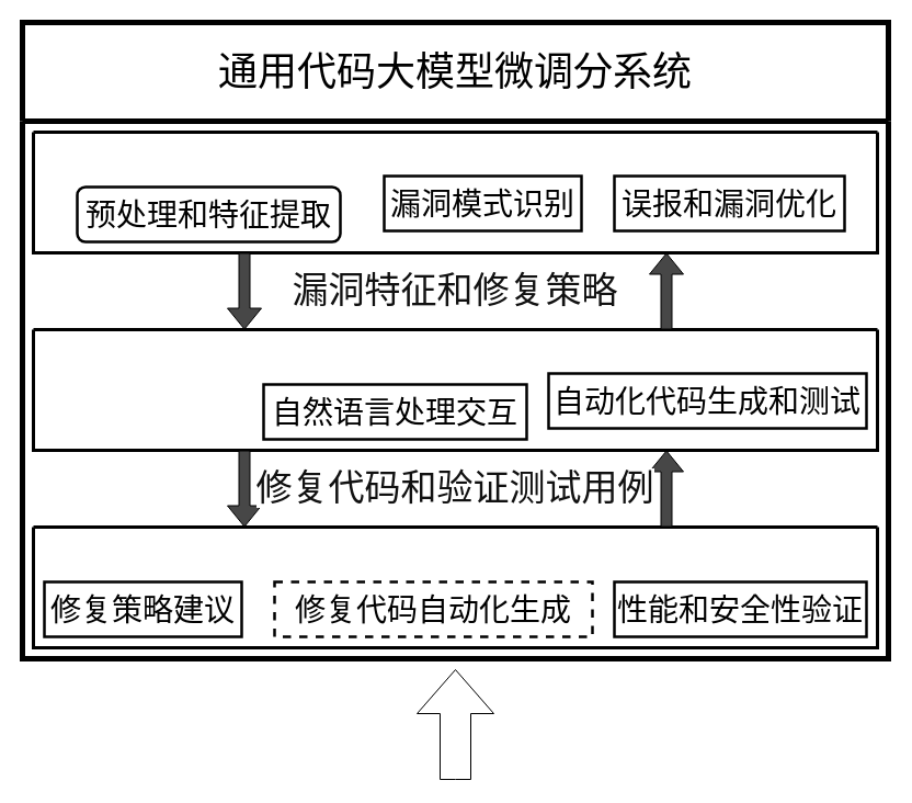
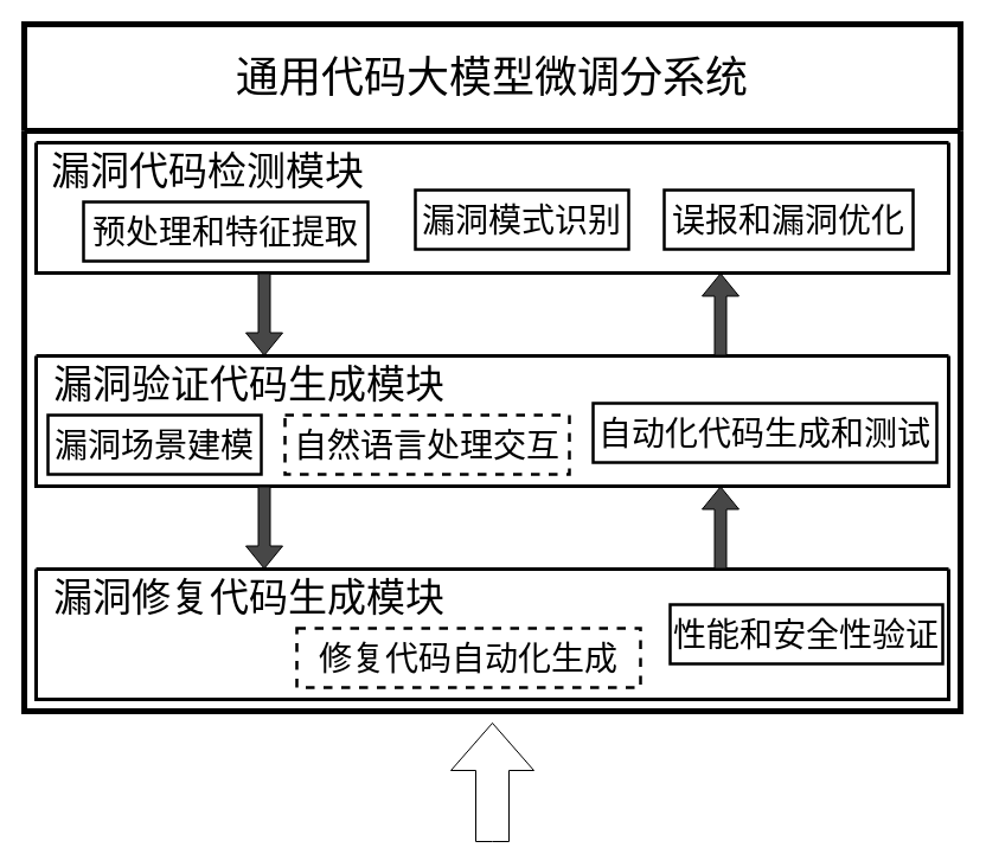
  <mxCell id="0" />
  <mxCell id="1" parent="0" />
  <mxCell id="2" value="&lt;font style=&quot;font-size: 36px; font-weight: normal;&quot;&gt;通用代码大模型微调分系统&lt;/font&gt;" style="swimlane;whiteSpace=wrap;html=1;fontSize=5;strokeWidth=5;startSize=90;" vertex="1" parent="1"><mxGeometry x="20" y="20" width="790" height="580" as="geometry" /></mxCell>
  <mxCell id="3" value="" style="swimlane;startSize=0;fillColor=none;strokeWidth=3;" vertex="1" parent="2"><mxGeometry x="10" y="460" width="770" height="110" as="geometry" /></mxCell>
- <mxCell id="4" value="&lt;font face=&quot;Times New Roman&quot; style=&quot;font-size: 28px;&quot;&gt;修复策略建议&lt;/font&gt;" style="rounded=0;whiteSpace=wrap;html=1;fillColor=none;strokeWidth=2.5;fontFamily=宋体;fontSize=33;" vertex="1" parent="3"><mxGeometry x="10" y="50" width="180" height="50" as="geometry" /></mxCell>
  <mxCell id="5" value="&lt;font face=&quot;Times New Roman&quot; style=&quot;font-size: 28px;&quot;&gt;修复代码自动化生成&lt;/font&gt;" style="rounded=0;whiteSpace=wrap;html=1;fillColor=none;strokeWidth=2.5;fontFamily=宋体;fontSize=33;dashed=1;" vertex="1" parent="3"><mxGeometry x="220" y="50" width="290" height="50" as="geometry" /></mxCell>
- <mxCell id="6" value="&lt;font face=&quot;Times New Roman&quot; style=&quot;font-size: 28px;&quot;&gt;性能和安全性验证&lt;/font&gt;" style="rounded=0;whiteSpace=wrap;html=1;fillColor=none;strokeWidth=2.5;fontFamily=宋体;fontSize=33;" vertex="1" parent="3"><mxGeometry x="530" y="50" width="230" height="50" as="geometry" /></mxCell>
+ <mxCell id="6" value="&lt;font face=&quot;Times New Roman&quot; style=&quot;font-size: 28px;&quot;&gt;性能和安全性验证&lt;/font&gt;" style="rounded=0;whiteSpace=wrap;html=1;fillColor=none;strokeWidth=2.5;fontFamily=宋体;fontSize=33;" vertex="1" parent="3"><mxGeometry x="535" y="30" width="230" height="50" as="geometry" /></mxCell>
+ <mxCell id="7" value="漏洞修复代码生成模块" style="text;html=1;align=center;verticalAlign=middle;whiteSpace=wrap;rounded=0;fontFamily=宋体;fontSize=33;" vertex="1" parent="3"><mxGeometry x="10" width="340" height="50" as="geometry" /></mxCell>
  <mxCell id="8" value="" style="swimlane;startSize=0;fillColor=none;strokeWidth=3;" vertex="1" parent="2"><mxGeometry x="10" y="280" width="770" height="110" as="geometry" /></mxCell>
- <mxCell id="10" value="&lt;font face=&quot;Times New Roman&quot; style=&quot;font-size: 28px;&quot;&gt;自然语言处理交互&lt;/font&gt;" style="rounded=0;whiteSpace=wrap;html=1;fillColor=none;strokeWidth=2.5;fontFamily=宋体;fontSize=33;" vertex="1" parent="8"><mxGeometry x="210" y="50" width="240" height="50" as="geometry" /></mxCell>
+ <mxCell id="9" value="&lt;font face=&quot;Times New Roman&quot; style=&quot;font-size: 28px;&quot;&gt;漏洞场景建模&lt;/font&gt;" style="rounded=0;whiteSpace=wrap;html=1;fillColor=none;strokeWidth=2.5;fontFamily=宋体;fontSize=33;" vertex="1" parent="8"><mxGeometry x="10" y="50" width="180" height="50" as="geometry" /></mxCell>
+ <mxCell id="10" value="&lt;font face=&quot;Times New Roman&quot; style=&quot;font-size: 28px;&quot;&gt;自然语言处理交互&lt;/font&gt;" style="rounded=0;whiteSpace=wrap;html=1;fillColor=none;strokeWidth=2.5;fontFamily=宋体;fontSize=33;dashed=1;" vertex="1" parent="8"><mxGeometry x="210" y="50" width="240" height="50" as="geometry" /></mxCell>
  <mxCell id="11" value="&lt;font face=&quot;Times New Roman&quot; style=&quot;font-size: 28px;&quot;&gt;自动化代码生成和测试&lt;/font&gt;" style="rounded=0;whiteSpace=wrap;html=1;fillColor=none;strokeWidth=2.5;fontFamily=宋体;fontSize=33;" vertex="1" parent="8"><mxGeometry x="470" y="40" width="290" height="50" as="geometry" /></mxCell>
+ <mxCell id="12" value="漏洞验证代码生成模块" style="text;html=1;align=center;verticalAlign=middle;whiteSpace=wrap;rounded=0;fontFamily=宋体;fontSize=33;" vertex="1" parent="8"><mxGeometry x="10" width="340" height="50" as="geometry" /></mxCell>
  <mxCell id="13" value="" style="swimlane;startSize=0;fillColor=none;strokeWidth=3;" vertex="1" parent="2"><mxGeometry x="10" y="100" width="770" height="110" as="geometry" /></mxCell>
- <mxCell id="14" value="&lt;font face=&quot;Times New Roman&quot; style=&quot;font-size: 28px;&quot;&gt;预处理和特征提取&lt;/font&gt;" style="whiteSpace=wrap;html=1;fillColor=none;strokeWidth=2.5;fontFamily=宋体;fontSize=33;rounded=1;" vertex="1" parent="13"><mxGeometry x="40" y="50" width="240" height="50" as="geometry" /></mxCell>
+ <mxCell id="14" value="&lt;font face=&quot;Times New Roman&quot; style=&quot;font-size: 28px;&quot;&gt;预处理和特征提取&lt;/font&gt;" style="rounded=0;whiteSpace=wrap;html=1;fillColor=none;strokeWidth=2.5;fontFamily=宋体;fontSize=33;" vertex="1" parent="13"><mxGeometry x="40" y="50" width="240" height="50" as="geometry" /></mxCell>
  <mxCell id="15" value="&lt;font face=&quot;Times New Roman&quot; style=&quot;font-size: 28px;&quot;&gt;漏洞模式识别&lt;/font&gt;" style="rounded=0;whiteSpace=wrap;html=1;fillColor=none;strokeWidth=2.5;fontFamily=宋体;fontSize=33;" vertex="1" parent="13"><mxGeometry x="320" y="40" width="180" height="50" as="geometry" /></mxCell>
  <mxCell id="16" value="&lt;font face=&quot;Times New Roman&quot; style=&quot;font-size: 28px;&quot;&gt;误报和漏洞优化&lt;/font&gt;" style="rounded=0;whiteSpace=wrap;html=1;fillColor=none;strokeWidth=2.5;fontFamily=宋体;fontSize=33;" vertex="1" parent="13"><mxGeometry x="530" y="40" width="210" height="50" as="geometry" /></mxCell>
+ <mxCell id="17" value="漏洞代码检测模块" style="text;html=1;align=center;verticalAlign=middle;whiteSpace=wrap;rounded=0;fontFamily=宋体;fontSize=33;" vertex="1" parent="13"><mxGeometry x="10" width="270" height="50" as="geometry" /></mxCell>
  <mxCell id="18" value="" style="shape=flexArrow;endArrow=classic;html=1;rounded=0;entryX=0.75;entryY=1;entryDx=0;entryDy=0;exitX=0.75;exitY=0;exitDx=0;exitDy=0;fillColor=#474747;" edge="1" parent="2" source="8" target="13"><mxGeometry width="50" height="50" relative="1" as="geometry"><mxPoint x="596" y="280" as="sourcePoint" /><mxPoint x="596.42" y="209.89" as="targetPoint" /></mxGeometry></mxCell>
  <mxCell id="19" value="" style="shape=flexArrow;endArrow=classic;html=1;rounded=0;entryX=0.75;entryY=1;entryDx=0;entryDy=0;exitX=0.75;exitY=0;exitDx=0;exitDy=0;fillColor=#474747;" edge="1" parent="2" source="3" target="8"><mxGeometry width="50" height="50" relative="1" as="geometry"><mxPoint x="597" y="460.11" as="sourcePoint" /><mxPoint x="597.42" y="390" as="targetPoint" /></mxGeometry></mxCell>
  <mxCell id="20" value="" style="shape=flexArrow;endArrow=classic;html=1;rounded=0;entryX=0.25;entryY=0;entryDx=0;entryDy=0;exitX=0.25;exitY=1;exitDx=0;exitDy=0;fillColor=#474747;" edge="1" parent="2" source="13" target="8"><mxGeometry width="50" height="50" relative="1" as="geometry"><mxPoint x="184" y="280" as="sourcePoint" /><mxPoint x="184.42" y="209.89" as="targetPoint" /></mxGeometry></mxCell>
  <mxCell id="21" value="" style="shape=flexArrow;endArrow=classic;html=1;rounded=0;entryX=0.25;entryY=0;entryDx=0;entryDy=0;exitX=0.25;exitY=1;exitDx=0;exitDy=0;fillColor=#474747;" edge="1" parent="2" source="8" target="3"><mxGeometry width="50" height="50" relative="1" as="geometry"><mxPoint x="200" y="389.5" as="sourcePoint" /><mxPoint x="201" y="459.5" as="targetPoint" /></mxGeometry></mxCell>
- <mxCell id="22" value="&lt;span style=&quot;color: rgb(17, 17, 17); text-align: start; background-color: rgb(255, 255, 255); font-size: 33px;&quot;&gt;&lt;font style=&quot;font-size: 33px;&quot;&gt;漏洞特征和修复策略&lt;/font&gt;&lt;/span&gt;" style="text;html=1;align=center;verticalAlign=middle;whiteSpace=wrap;rounded=0;fontFamily=宋体;fontSize=33;" vertex="1" parent="2"><mxGeometry x="230" y="220" width="330" height="50" as="geometry" /></mxCell>
- <mxCell id="23" value="&lt;span style=&quot;color: rgb(17, 17, 17); font-size: 33px; text-align: start; background-color: rgb(255, 255, 255);&quot;&gt;修复代码和验证测试用例&lt;/span&gt;" style="text;html=1;align=center;verticalAlign=middle;whiteSpace=wrap;rounded=0;fontFamily=宋体;fontSize=33;" vertex="1" parent="2"><mxGeometry x="210" y="400" width="370" height="50" as="geometry" /></mxCell>
  <mxCell id="24" value="" style="html=1;shadow=0;dashed=0;align=center;verticalAlign=middle;shape=mxgraph.arrows2.arrow;dy=0.6;dx=40;direction=north;notch=0;" vertex="1" parent="1"><mxGeometry x="380" y="610" width="70" height="100" as="geometry" /></mxCell>
